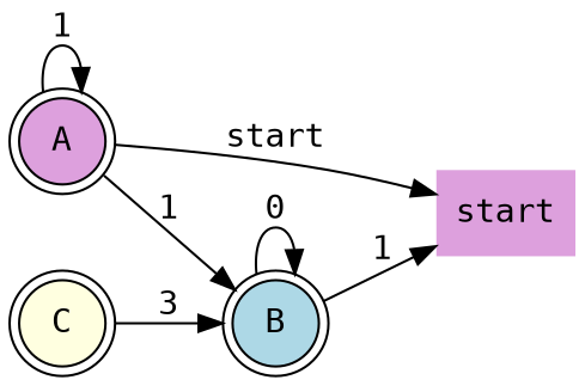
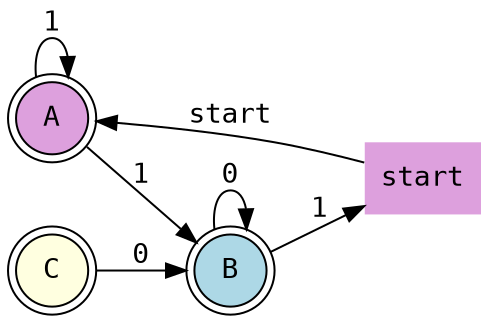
  digraph {
    fontname="DejaVu Sans Mono"
    rankdir=LR
    node [fillcolor=plum fontname="DejaVu Sans Mono" shape=doublecircle style=filled]
    edge [fontname="DejaVu Sans Mono"]
    A
    B [fillcolor=lightblue]
    start [shape=none]
    C [fillcolor=lightyellow]
    A -> A [label=1]
    A -> B [label=1]
    B -> B [label=0]
    B -> start [label=1]
-   A -> start [label=start]
-   C -> B [label=3]
+   start -> A [label=start]
+   C -> B [label=0]
  }
